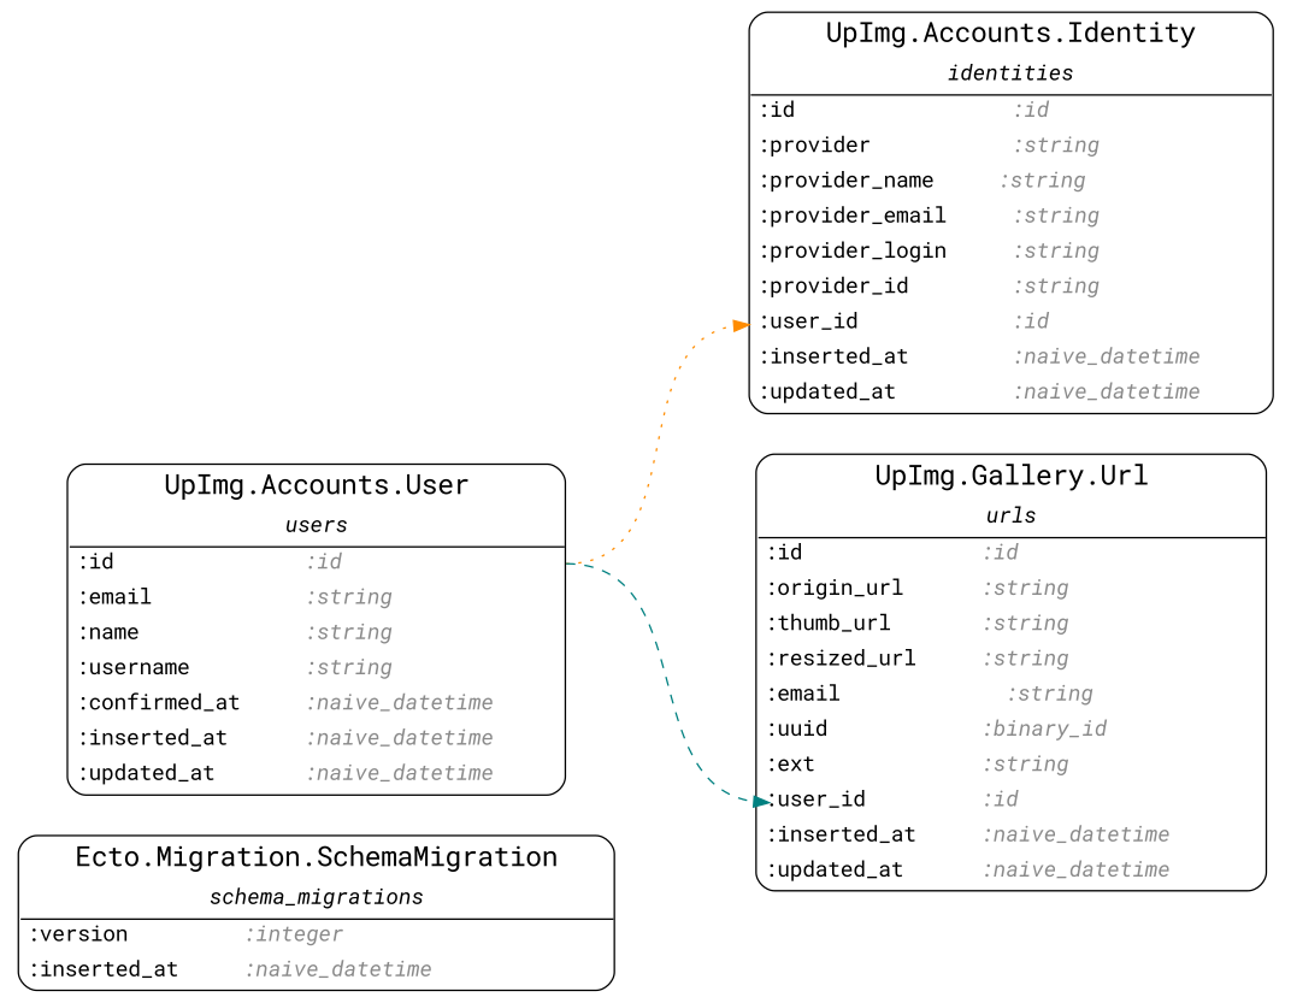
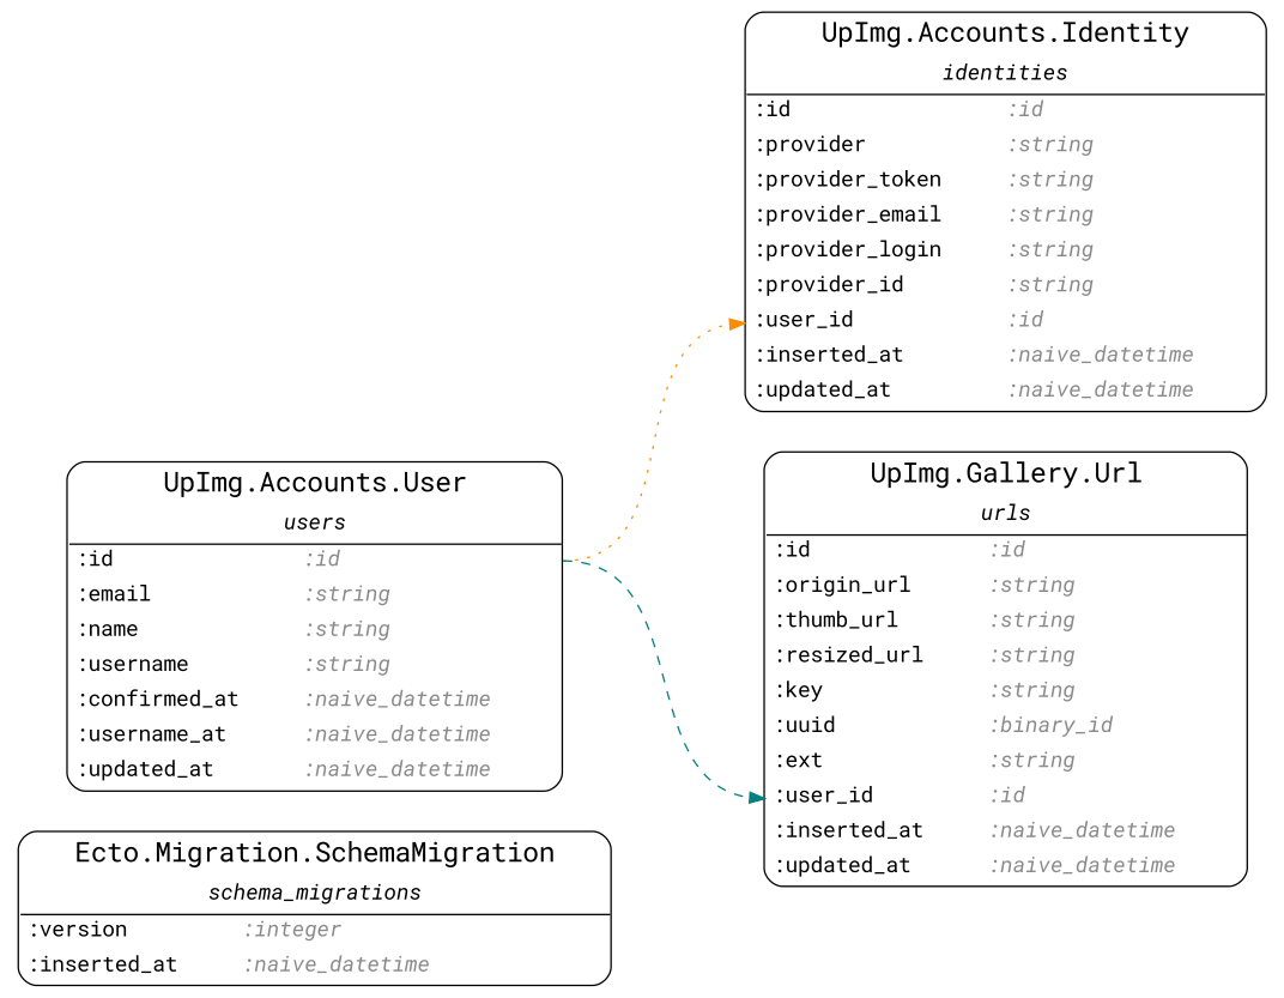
  digraph {
    rankdir=LR
    ranksep=1.0
    node [fontname="Roboto Mono" shape=none]
    edge [headport="field@user_id:w" tailport="field@id:e"]
    n1 [label=<<table align='left' border='1' style='rounded' cellspacing='0' cellpadding='4' cellborder='0'><tr><td port='header@schema_module'><font point-size='18'>   Ecto.Migration.SchemaMigration   </font></td></tr><tr><td border='1' sides='b' colspan='2'><font point-size='14'><i>schema_migrations</i></font></td></tr><tr><td align='left' port='field@version'>:version         <i><font color='gray54'>:integer            </font></i></td></tr><tr><td align='left' port='field@inserted_at'>:inserted_at     <i><font color='gray54'>:naive_datetime     </font></i></td></tr></table>>]
-   n2 [label=<<table align='left' border='1' style='rounded' cellspacing='0' cellpadding='4' cellborder='0'><tr><td port='header@schema_module'><font point-size='18'>   UpImg.Accounts.Identity   </font></td></tr><tr><td border='1' sides='b' colspan='2'><font point-size='14'><i>identities</i></font></td></tr><tr><td align='left' port='field@id'>:id                 <i><font color='gray54'>:id                 </font></i></td></tr><tr><td align='left' port='field@provider'>:provider           <i><font color='gray54'>:string             </font></i></td></tr><tr><td align='left' port='field@provider_token'>:provider_name     <i><font color='gray54'>:string             </font></i></td></tr><tr><td align='left' port='field@provider_email'>:provider_email     <i><font color='gray54'>:string             </font></i></td></tr><tr><td align='left' port='field@provider_login'>:provider_login     <i><font color='gray54'>:string             </font></i></td></tr><tr><td align='left' port='field@provider_id'>:provider_id        <i><font color='gray54'>:string             </font></i></td></tr><tr><td align='left' port='field@user_id'>:user_id            <i><font color='gray54'>:id                 </font></i></td></tr><tr><td align='left' port='field@inserted_at'>:inserted_at        <i><font color='gray54'>:naive_datetime     </font></i></td></tr><tr><td align='left' port='field@updated_at'>:updated_at         <i><font color='gray54'>:naive_datetime     </font></i></td></tr></table>>]
-   n3 [label=<<table align='left' border='1' style='rounded' cellspacing='0' cellpadding='4' cellborder='0'><tr><td port='header@schema_module'><font point-size='18'>   UpImg.Accounts.User   </font></td></tr><tr><td border='1' sides='b' colspan='2'><font point-size='14'><i>users</i></font></td></tr><tr><td align='left' port='field@id'>:id               <i><font color='gray54'>:id                 </font></i></td></tr><tr><td align='left' port='field@email'>:email            <i><font color='gray54'>:string             </font></i></td></tr><tr><td align='left' port='field@name'>:name             <i><font color='gray54'>:string             </font></i></td></tr><tr><td align='left' port='field@username'>:username         <i><font color='gray54'>:string             </font></i></td></tr><tr><td align='left' port='field@confirmed_at'>:confirmed_at     <i><font color='gray54'>:naive_datetime     </font></i></td></tr><tr><td align='left' port='field@inserted_at'>:inserted_at      <i><font color='gray54'>:naive_datetime     </font></i></td></tr><tr><td align='left' port='field@updated_at'>:updated_at       <i><font color='gray54'>:naive_datetime     </font></i></td></tr></table>>]
-   n4 [label=<<table align='left' border='1' style='rounded' cellspacing='0' cellpadding='4' cellborder='0'><tr><td port='header@schema_module'><font point-size='18'>   UpImg.Gallery.Url   </font></td></tr><tr><td border='1' sides='b' colspan='2'><font point-size='14'><i>urls</i></font></td></tr><tr><td align='left' port='field@id'>:id              <i><font color='gray54'>:id                 </font></i></td></tr><tr><td align='left' port='field@origin_url'>:origin_url      <i><font color='gray54'>:string             </font></i></td></tr><tr><td align='left' port='field@thumb_url'>:thumb_url       <i><font color='gray54'>:string             </font></i></td></tr><tr><td align='left' port='field@resized_url'>:resized_url     <i><font color='gray54'>:string             </font></i></td></tr><tr><td align='left' port='field@key'>:email             <i><font color='gray54'>:string             </font></i></td></tr><tr><td align='left' port='field@uuid'>:uuid            <i><font color='gray54'>:binary_id          </font></i></td></tr><tr><td align='left' port='field@ext'>:ext             <i><font color='gray54'>:string             </font></i></td></tr><tr><td align='left' port='field@user_id'>:user_id         <i><font color='gray54'>:id                 </font></i></td></tr><tr><td align='left' port='field@inserted_at'>:inserted_at     <i><font color='gray54'>:naive_datetime     </font></i></td></tr><tr><td align='left' port='field@updated_at'>:updated_at      <i><font color='gray54'>:naive_datetime     </font></i></td></tr></table>>]
+   n2 [label=<<table align='left' border='1' style='rounded' cellspacing='0' cellpadding='4' cellborder='0'><tr><td port='header@schema_module'><font point-size='18'>   UpImg.Accounts.Identity   </font></td></tr><tr><td border='1' sides='b' colspan='2'><font point-size='14'><i>identities</i></font></td></tr><tr><td align='left' port='field@id'>:id                 <i><font color='gray54'>:id                 </font></i></td></tr><tr><td align='left' port='field@provider'>:provider           <i><font color='gray54'>:string             </font></i></td></tr><tr><td align='left' port='field@provider_token'>:provider_token     <i><font color='gray54'>:string             </font></i></td></tr><tr><td align='left' port='field@provider_email'>:provider_email     <i><font color='gray54'>:string             </font></i></td></tr><tr><td align='left' port='field@provider_login'>:provider_login     <i><font color='gray54'>:string             </font></i></td></tr><tr><td align='left' port='field@provider_id'>:provider_id        <i><font color='gray54'>:string             </font></i></td></tr><tr><td align='left' port='field@user_id'>:user_id            <i><font color='gray54'>:id                 </font></i></td></tr><tr><td align='left' port='field@inserted_at'>:inserted_at        <i><font color='gray54'>:naive_datetime     </font></i></td></tr><tr><td align='left' port='field@updated_at'>:updated_at         <i><font color='gray54'>:naive_datetime     </font></i></td></tr></table>>]
+   n3 [label=<<table align='left' border='1' style='rounded' cellspacing='0' cellpadding='4' cellborder='0'><tr><td port='header@schema_module'><font point-size='18'>   UpImg.Accounts.User   </font></td></tr><tr><td border='1' sides='b' colspan='2'><font point-size='14'><i>users</i></font></td></tr><tr><td align='left' port='field@id'>:id               <i><font color='gray54'>:id                 </font></i></td></tr><tr><td align='left' port='field@email'>:email            <i><font color='gray54'>:string             </font></i></td></tr><tr><td align='left' port='field@name'>:name             <i><font color='gray54'>:string             </font></i></td></tr><tr><td align='left' port='field@username'>:username         <i><font color='gray54'>:string             </font></i></td></tr><tr><td align='left' port='field@confirmed_at'>:confirmed_at     <i><font color='gray54'>:naive_datetime     </font></i></td></tr><tr><td align='left' port='field@inserted_at'>:username_at      <i><font color='gray54'>:naive_datetime     </font></i></td></tr><tr><td align='left' port='field@updated_at'>:updated_at       <i><font color='gray54'>:naive_datetime     </font></i></td></tr></table>>]
+   n4 [label=<<table align='left' border='1' style='rounded' cellspacing='0' cellpadding='4' cellborder='0'><tr><td port='header@schema_module'><font point-size='18'>   UpImg.Gallery.Url   </font></td></tr><tr><td border='1' sides='b' colspan='2'><font point-size='14'><i>urls</i></font></td></tr><tr><td align='left' port='field@id'>:id              <i><font color='gray54'>:id                 </font></i></td></tr><tr><td align='left' port='field@origin_url'>:origin_url      <i><font color='gray54'>:string             </font></i></td></tr><tr><td align='left' port='field@thumb_url'>:thumb_url       <i><font color='gray54'>:string             </font></i></td></tr><tr><td align='left' port='field@resized_url'>:resized_url     <i><font color='gray54'>:string             </font></i></td></tr><tr><td align='left' port='field@key'>:key             <i><font color='gray54'>:string             </font></i></td></tr><tr><td align='left' port='field@uuid'>:uuid            <i><font color='gray54'>:binary_id          </font></i></td></tr><tr><td align='left' port='field@ext'>:ext             <i><font color='gray54'>:string             </font></i></td></tr><tr><td align='left' port='field@user_id'>:user_id         <i><font color='gray54'>:id                 </font></i></td></tr><tr><td align='left' port='field@inserted_at'>:inserted_at     <i><font color='gray54'>:naive_datetime     </font></i></td></tr><tr><td align='left' port='field@updated_at'>:updated_at      <i><font color='gray54'>:naive_datetime     </font></i></td></tr></table>>]
    n3 -> n2 [color=darkorange style=dotted]
    n3 -> n4 [color=teal style=dashed]
  }
